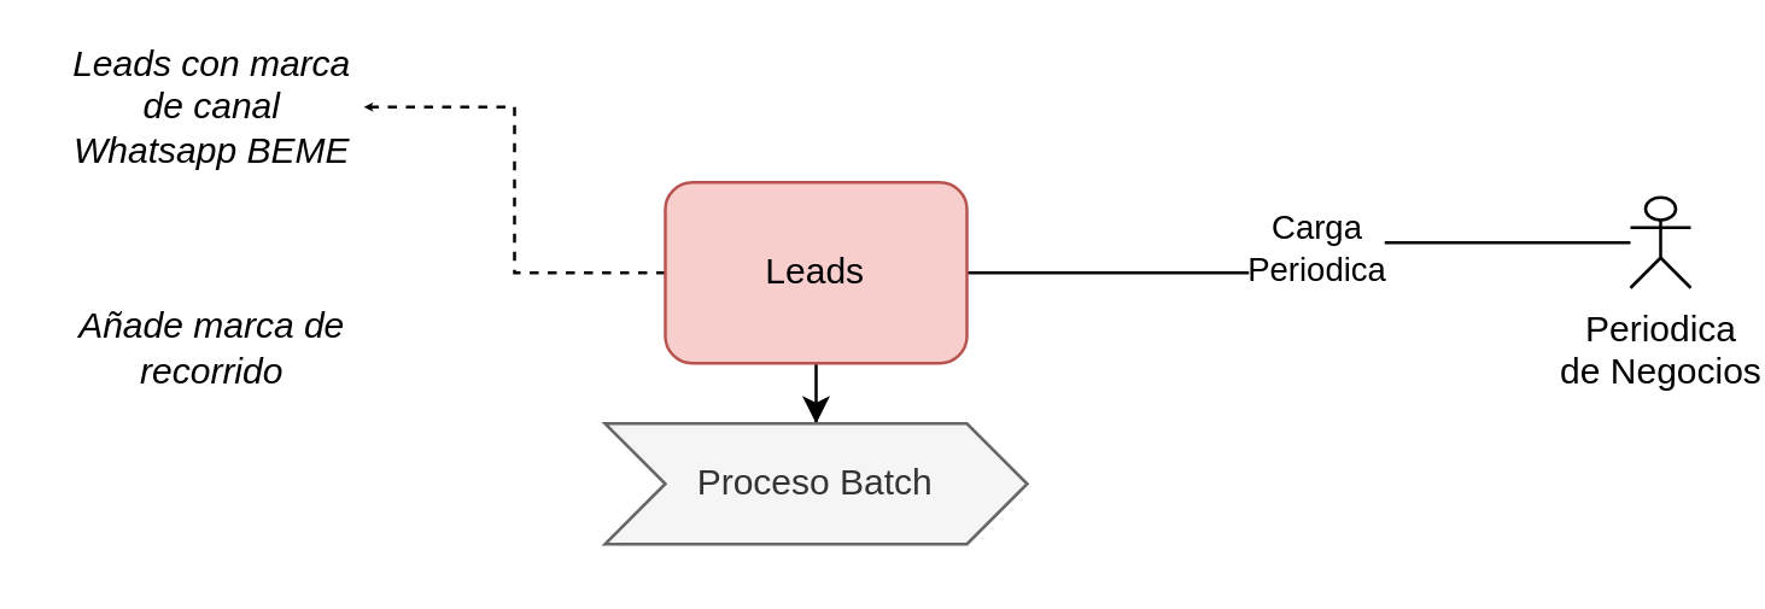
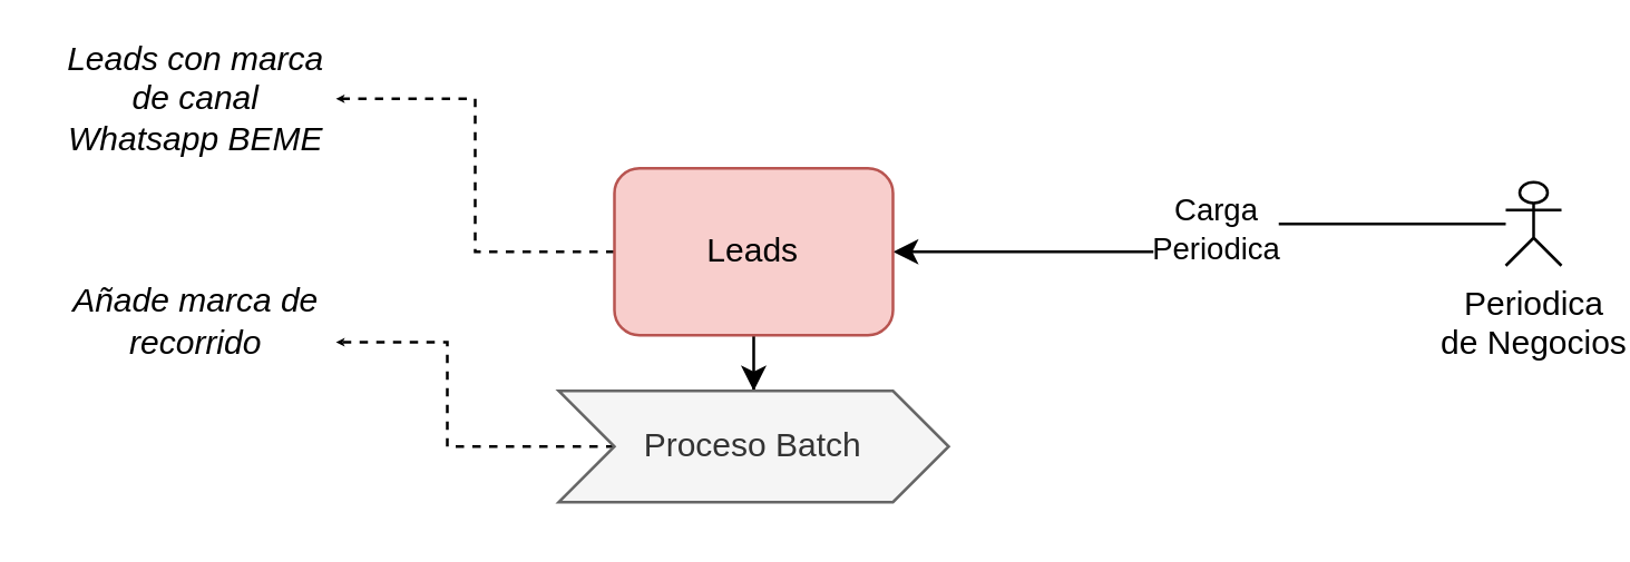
  <mxCell id="0" />
  <mxCell id="1" parent="0" />
- <mxCell id="2" style="edgeStyle=orthogonalEdgeStyle;rounded=0;orthogonalLoop=1;jettySize=auto;html=1;endArrow=none;" edge="1" parent="1" source="4" target="8"><mxGeometry relative="1" as="geometry" /></mxCell>
+ <mxCell id="2" style="edgeStyle=orthogonalEdgeStyle;rounded=0;orthogonalLoop=1;jettySize=auto;html=1;" edge="1" parent="1" source="4" target="8"><mxGeometry relative="1" as="geometry" /></mxCell>
  <mxCell id="3" value="Carga &lt;br&gt;Periodica" style="edgeLabel;html=1;align=center;verticalAlign=middle;resizable=0;points=[];" vertex="1" connectable="0" parent="2"><mxGeometry x="-0.09" y="1" relative="1" as="geometry"><mxPoint as="offset" /></mxGeometry></mxCell>
  <mxCell id="4" value="Periodica &lt;br&gt;de Negocios" style="shape=umlActor;verticalLabelPosition=bottom;verticalAlign=top;html=1;outlineConnect=0;" vertex="1" parent="1"><mxGeometry x="540" y="65" width="20" height="30" as="geometry" /></mxCell>
  <mxCell id="5" style="edgeStyle=orthogonalEdgeStyle;rounded=0;orthogonalLoop=1;jettySize=auto;html=1;" edge="1" parent="1" source="8" target="10"><mxGeometry relative="1" as="geometry" /></mxCell>
  <mxCell id="6" style="edgeStyle=orthogonalEdgeStyle;rounded=0;orthogonalLoop=1;jettySize=auto;html=1;entryX=1;entryY=0.5;entryDx=0;entryDy=0;dashed=1;strokeColor=none;" edge="1" parent="1" source="8" target="11"><mxGeometry relative="1" as="geometry" /></mxCell>
  <mxCell id="7" style="rounded=0;orthogonalLoop=1;jettySize=auto;html=1;entryX=1;entryY=0.5;entryDx=0;entryDy=0;dashed=1;strokeColor=default;endSize=0;edgeStyle=orthogonalEdgeStyle;" edge="1" parent="1" source="8" target="11"><mxGeometry relative="1" as="geometry" /></mxCell>
  <mxCell id="8" value="Leads" style="rounded=1;whiteSpace=wrap;html=1;fillColor=#f8cecc;strokeColor=#b85450;" vertex="1" parent="1"><mxGeometry x="220" y="60" width="100" height="60" as="geometry" /></mxCell>
+ <mxCell id="9" style="edgeStyle=orthogonalEdgeStyle;rounded=0;orthogonalLoop=1;jettySize=auto;html=1;entryX=1;entryY=0.75;entryDx=0;entryDy=0;dashed=1;endSize=0;" edge="1" parent="1" source="10" target="12"><mxGeometry relative="1" as="geometry" /></mxCell>
  <mxCell id="10" value="Proceso Batch" style="shape=step;perimeter=stepPerimeter;whiteSpace=wrap;html=1;fixedSize=1;fillColor=#f5f5f5;fontColor=#333333;strokeColor=#666666;" vertex="1" parent="1"><mxGeometry x="200" y="140" width="140" height="40" as="geometry" /></mxCell>
  <mxCell id="11" value="Leads con marca de canal Whatsapp BEME" style="text;html=1;strokeColor=none;fillColor=none;align=center;verticalAlign=middle;whiteSpace=wrap;rounded=0;fontStyle=2" vertex="1" parent="1"><mxGeometry x="20" y="20" width="100" height="30" as="geometry" /></mxCell>
  <mxCell id="12" value="Añade marca de recorrido" style="text;html=1;strokeColor=none;fillColor=none;align=center;verticalAlign=middle;whiteSpace=wrap;rounded=0;fontStyle=2" vertex="1" parent="1"><mxGeometry x="20" y="100" width="100" height="30" as="geometry" /></mxCell>
